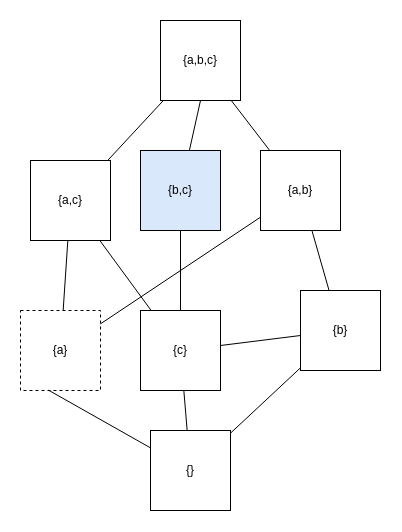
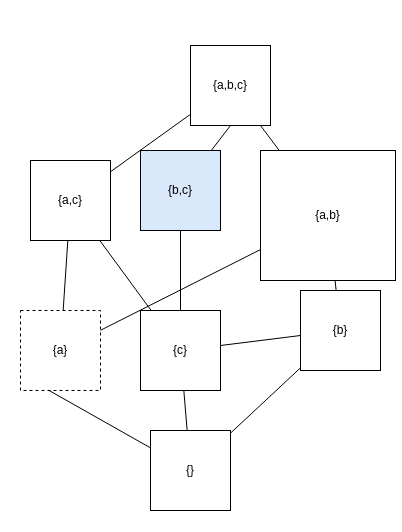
  <mxCell id="0" />
  <mxCell id="1" parent="0" />
- <mxCell id="2" value="{a,b,c}" style="whiteSpace=wrap;html=1;aspect=fixed;" vertex="1" parent="1"><mxGeometry x="160" y="20" width="80" height="80" as="geometry" /></mxCell>
- <mxCell id="3" value="{a,b}" style="whiteSpace=wrap;html=1;aspect=fixed;" vertex="1" parent="1"><mxGeometry x="260" y="150" width="80" height="80" as="geometry" /></mxCell>
+ <mxCell id="2" value="{a,b,c}" style="whiteSpace=wrap;html=1;aspect=fixed;" vertex="1" parent="1"><mxGeometry x="190" y="45" width="80" height="80" as="geometry" /></mxCell>
+ <mxCell id="3" value="{a,b}" style="whiteSpace=wrap;html=1;aspect=fixed;" vertex="1" parent="1"><mxGeometry x="260" y="150" width="135" height="130" as="geometry" /></mxCell>
  <mxCell id="4" value="{a,c}" style="whiteSpace=wrap;html=1;aspect=fixed;" vertex="1" parent="1"><mxGeometry x="30" y="160" width="80" height="80" as="geometry" /></mxCell>
  <mxCell id="5" value="{b,c}" style="whiteSpace=wrap;html=1;aspect=fixed;fillColor=#dae8fc;" vertex="1" parent="1"><mxGeometry x="140" y="150" width="80" height="80" as="geometry" /></mxCell>
  <mxCell id="6" value="{a}" style="whiteSpace=wrap;html=1;aspect=fixed;dashed=1;" vertex="1" parent="1"><mxGeometry x="20" y="310" width="80" height="80" as="geometry" /></mxCell>
  <mxCell id="7" value="{b}" style="whiteSpace=wrap;html=1;aspect=fixed;" vertex="1" parent="1"><mxGeometry x="300" y="290" width="80" height="80" as="geometry" /></mxCell>
  <mxCell id="8" value="{c}" style="whiteSpace=wrap;html=1;aspect=fixed;" vertex="1" parent="1"><mxGeometry x="140" y="310" width="80" height="80" as="geometry" /></mxCell>
  <mxCell id="9" value="{}" style="whiteSpace=wrap;html=1;aspect=fixed;" vertex="1" parent="1"><mxGeometry x="150" y="430" width="80" height="80" as="geometry" /></mxCell>
  <mxCell id="10" value="" style="endArrow=none;html=1;rounded=0;" edge="1" parent="1" source="3" target="2"><mxGeometry width="50" height="50" relative="1" as="geometry"><mxPoint x="250" y="280" as="sourcePoint" /><mxPoint x="300" y="230" as="targetPoint" /></mxGeometry></mxCell>
  <mxCell id="11" value="" style="endArrow=none;html=1;rounded=0;entryX=0.5;entryY=1;entryDx=0;entryDy=0;" edge="1" parent="1" source="5" target="2"><mxGeometry width="50" height="50" relative="1" as="geometry"><mxPoint x="250" y="280" as="sourcePoint" /><mxPoint x="300" y="230" as="targetPoint" /></mxGeometry></mxCell>
  <mxCell id="12" value="" style="endArrow=none;html=1;rounded=0;" edge="1" parent="1" source="4" target="2"><mxGeometry width="50" height="50" relative="1" as="geometry"><mxPoint x="250" y="280" as="sourcePoint" /><mxPoint x="300" y="230" as="targetPoint" /></mxGeometry></mxCell>
  <mxCell id="13" value="" style="endArrow=none;html=1;rounded=0;" edge="1" parent="1" source="7" target="3"><mxGeometry width="50" height="50" relative="1" as="geometry"><mxPoint x="250" y="280" as="sourcePoint" /><mxPoint x="300" y="230" as="targetPoint" /></mxGeometry></mxCell>
  <mxCell id="14" value="" style="endArrow=none;html=1;rounded=0;" edge="1" parent="1" source="7" target="8"><mxGeometry width="50" height="50" relative="1" as="geometry"><mxPoint x="250" y="280" as="sourcePoint" /><mxPoint x="300" y="230" as="targetPoint" /></mxGeometry></mxCell>
  <mxCell id="15" value="" style="endArrow=none;html=1;rounded=0;" edge="1" parent="1" source="6" target="3"><mxGeometry width="50" height="50" relative="1" as="geometry"><mxPoint x="250" y="280" as="sourcePoint" /><mxPoint x="300" y="230" as="targetPoint" /></mxGeometry></mxCell>
  <mxCell id="16" value="" style="endArrow=none;html=1;rounded=0;" edge="1" parent="1" source="6" target="4"><mxGeometry width="50" height="50" relative="1" as="geometry"><mxPoint x="250" y="280" as="sourcePoint" /><mxPoint x="300" y="230" as="targetPoint" /></mxGeometry></mxCell>
  <mxCell id="17" value="" style="endArrow=none;html=1;rounded=0;" edge="1" parent="1" source="8" target="5"><mxGeometry width="50" height="50" relative="1" as="geometry"><mxPoint x="250" y="280" as="sourcePoint" /><mxPoint x="300" y="230" as="targetPoint" /></mxGeometry></mxCell>
  <mxCell id="18" value="" style="endArrow=none;html=1;rounded=0;" edge="1" parent="1" source="8" target="4"><mxGeometry width="50" height="50" relative="1" as="geometry"><mxPoint x="250" y="280" as="sourcePoint" /><mxPoint x="300" y="230" as="targetPoint" /></mxGeometry></mxCell>
  <mxCell id="19" value="" style="endArrow=none;html=1;rounded=0;" edge="1" parent="1" source="9" target="7"><mxGeometry width="50" height="50" relative="1" as="geometry"><mxPoint x="210" y="544" as="sourcePoint" /><mxPoint x="300" y="230" as="targetPoint" /></mxGeometry></mxCell>
  <mxCell id="20" value="" style="endArrow=none;html=1;rounded=0;" edge="1" parent="1" source="9" target="8"><mxGeometry width="50" height="50" relative="1" as="geometry"><mxPoint x="250" y="390" as="sourcePoint" /><mxPoint x="300" y="340" as="targetPoint" /></mxGeometry></mxCell>
  <mxCell id="21" value="" style="endArrow=none;html=1;rounded=0;entryX=0.35;entryY=0.996;entryDx=0;entryDy=0;entryPerimeter=0;" edge="1" parent="1" source="9" target="6"><mxGeometry width="50" height="50" relative="1" as="geometry"><mxPoint x="250" y="390" as="sourcePoint" /><mxPoint x="300" y="340" as="targetPoint" /></mxGeometry></mxCell>
